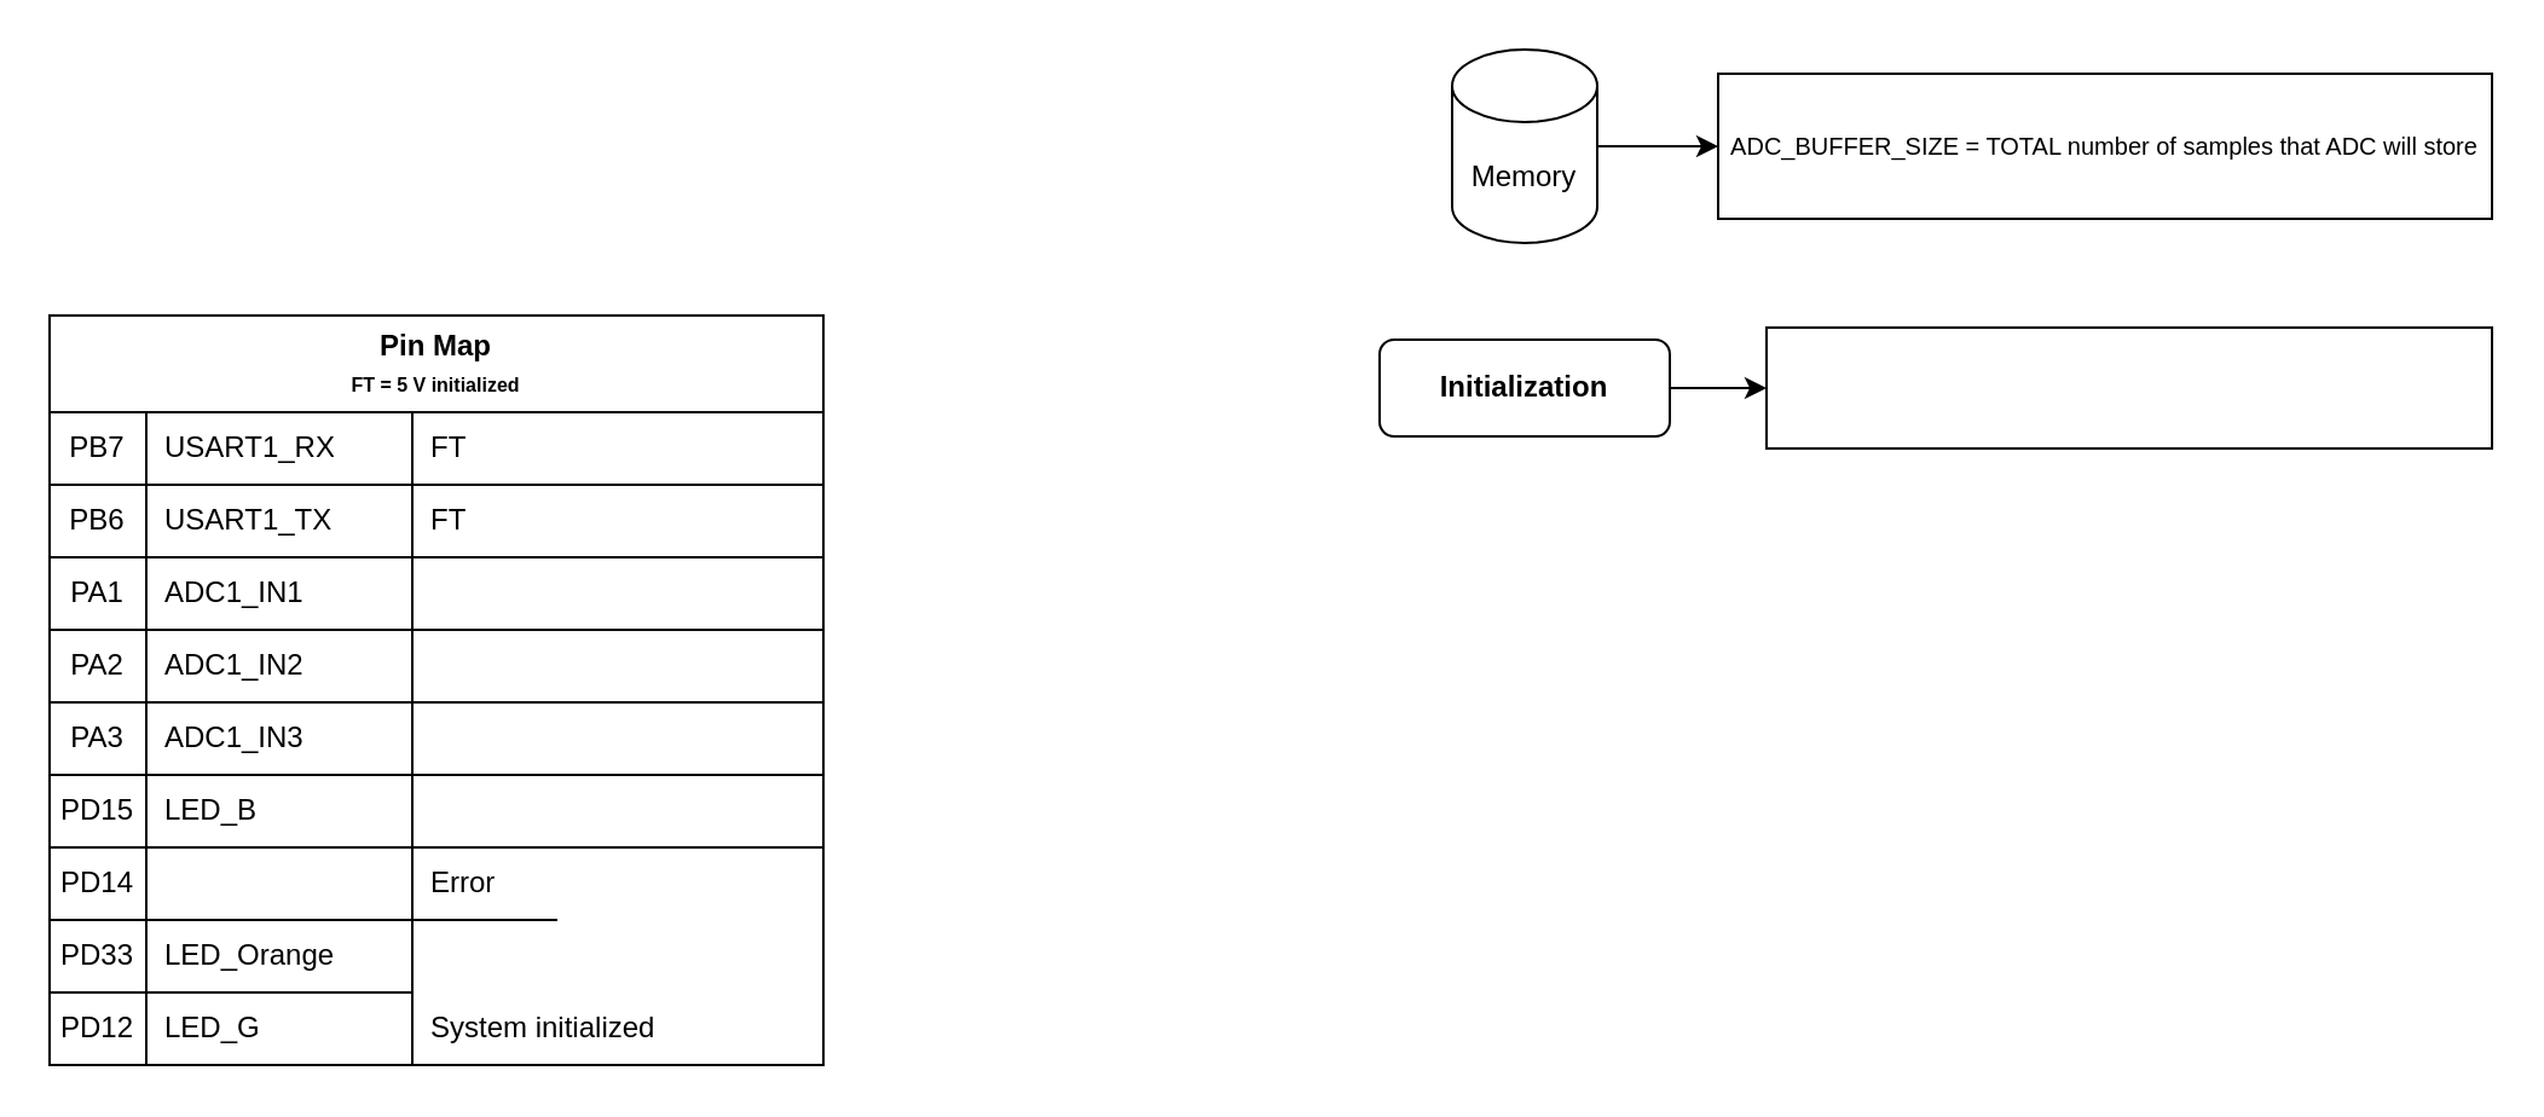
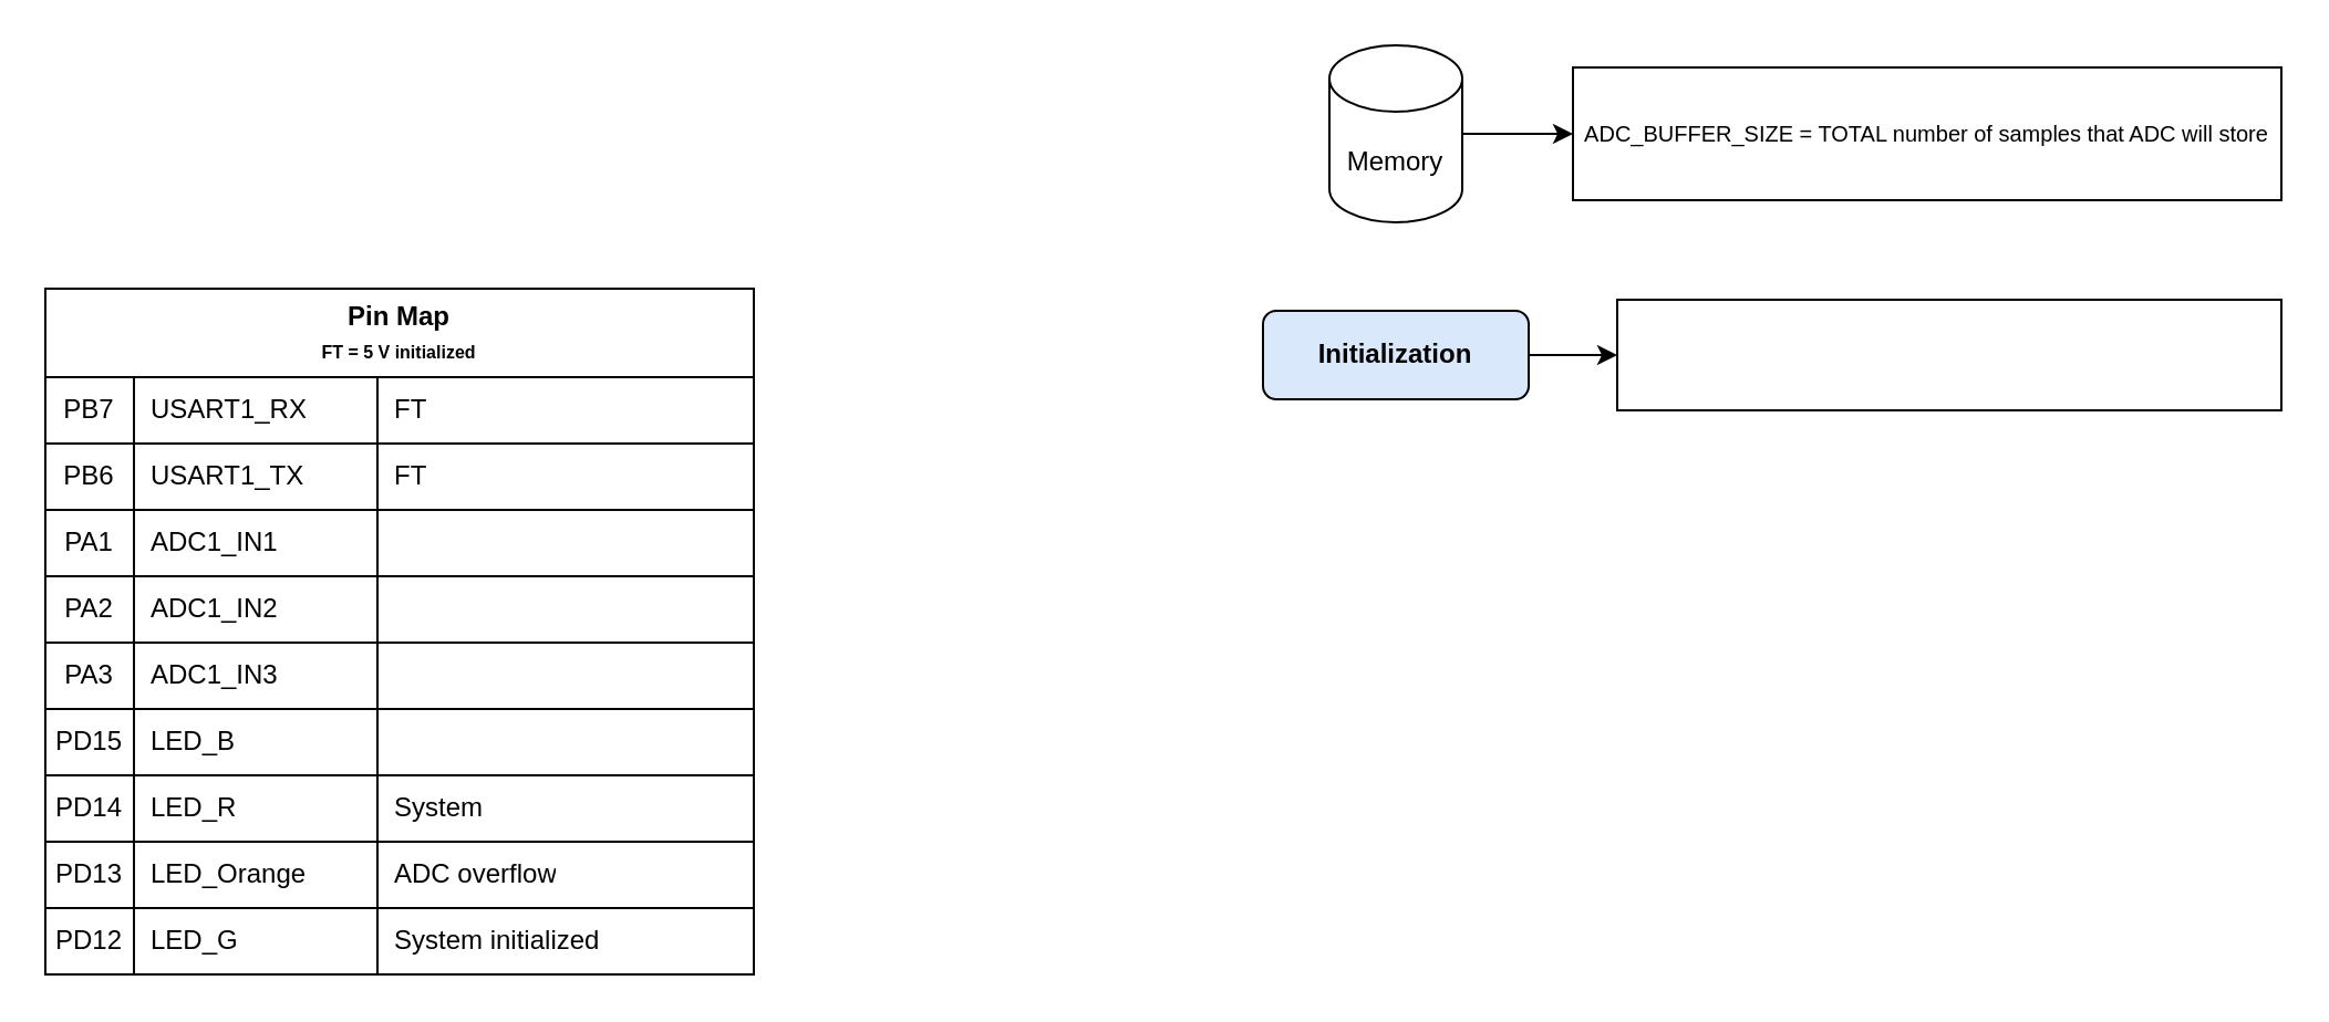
  <mxCell id="0" />
  <mxCell id="1" parent="0" />
  <mxCell id="2" value="Pin Map&lt;br&gt;&lt;font style=&quot;font-size: 8px&quot;&gt;FT = 5 V initialized&lt;/font&gt;" style="shape=table;html=1;whiteSpace=wrap;startSize=40;container=1;collapsible=0;childLayout=tableLayout;fixedRows=1;rowLines=1;fontStyle=1;align=center;columnLines=1;" vertex="1" parent="1"><mxGeometry x="20" y="130" width="320" height="310" as="geometry" /></mxCell>
  <mxCell id="3" value="" style="shape=partialRectangle;html=1;whiteSpace=wrap;collapsible=0;dropTarget=0;pointerEvents=0;fillColor=none;top=0;left=0;bottom=0;right=0;points=[[0,0.5],[1,0.5]];portConstraint=eastwest;" vertex="1" parent="2"><mxGeometry y="40" width="320" height="30" as="geometry" /></mxCell>
  <mxCell id="4" value="PB7" style="shape=partialRectangle;html=1;whiteSpace=wrap;connectable=0;fillColor=none;top=0;left=0;bottom=0;right=0;overflow=hidden;" vertex="1" parent="3"><mxGeometry width="40" height="30" as="geometry" /></mxCell>
  <mxCell id="5" value="USART1_RX" style="shape=partialRectangle;html=1;whiteSpace=wrap;connectable=0;fillColor=none;top=0;left=0;bottom=0;right=0;align=left;spacingLeft=6;overflow=hidden;" vertex="1" parent="3"><mxGeometry x="40" width="110" height="30" as="geometry" /></mxCell>
  <mxCell id="6" value="FT" style="shape=partialRectangle;html=1;whiteSpace=wrap;connectable=0;fillColor=none;top=0;left=0;bottom=0;right=0;align=left;spacingLeft=6;overflow=hidden;" vertex="1" parent="3"><mxGeometry x="150" width="170" height="30" as="geometry" /></mxCell>
  <mxCell id="7" value="" style="shape=partialRectangle;html=1;whiteSpace=wrap;collapsible=0;dropTarget=0;pointerEvents=0;fillColor=none;top=0;left=0;bottom=0;right=0;points=[[0,0.5],[1,0.5]];portConstraint=eastwest;" vertex="1" parent="2"><mxGeometry y="70" width="320" height="30" as="geometry" /></mxCell>
  <mxCell id="8" value="PB6" style="shape=partialRectangle;html=1;whiteSpace=wrap;connectable=0;fillColor=none;top=0;left=0;bottom=0;right=0;overflow=hidden;" vertex="1" parent="7"><mxGeometry width="40" height="30" as="geometry" /></mxCell>
  <mxCell id="9" value="USART1_TX" style="shape=partialRectangle;html=1;whiteSpace=wrap;connectable=0;fillColor=none;top=0;left=0;bottom=0;right=0;align=left;spacingLeft=6;overflow=hidden;" vertex="1" parent="7"><mxGeometry x="40" width="110" height="30" as="geometry" /></mxCell>
  <mxCell id="10" value="FT" style="shape=partialRectangle;html=1;whiteSpace=wrap;connectable=0;fillColor=none;top=0;left=0;bottom=0;right=0;align=left;spacingLeft=6;overflow=hidden;" vertex="1" parent="7"><mxGeometry x="150" width="170" height="30" as="geometry" /></mxCell>
  <mxCell id="11" style="shape=partialRectangle;html=1;whiteSpace=wrap;collapsible=0;dropTarget=0;pointerEvents=0;fillColor=none;top=0;left=0;bottom=0;right=0;points=[[0,0.5],[1,0.5]];portConstraint=eastwest;" vertex="1" parent="2"><mxGeometry y="100" width="320" height="30" as="geometry" /></mxCell>
  <mxCell id="12" value="PA1" style="shape=partialRectangle;html=1;whiteSpace=wrap;connectable=0;fillColor=none;top=0;left=0;bottom=0;right=0;overflow=hidden;" vertex="1" parent="11"><mxGeometry width="40" height="30" as="geometry" /></mxCell>
  <mxCell id="13" value="ADC1_IN1" style="shape=partialRectangle;html=1;whiteSpace=wrap;connectable=0;fillColor=none;top=0;left=0;bottom=0;right=0;align=left;spacingLeft=6;overflow=hidden;" vertex="1" parent="11"><mxGeometry x="40" width="110" height="30" as="geometry" /></mxCell>
  <mxCell id="14" style="shape=partialRectangle;html=1;whiteSpace=wrap;connectable=0;fillColor=none;top=0;left=0;bottom=0;right=0;align=left;spacingLeft=6;overflow=hidden;" vertex="1" parent="11"><mxGeometry x="150" width="170" height="30" as="geometry" /></mxCell>
  <mxCell id="15" style="shape=partialRectangle;html=1;whiteSpace=wrap;collapsible=0;dropTarget=0;pointerEvents=0;fillColor=none;top=0;left=0;bottom=0;right=0;points=[[0,0.5],[1,0.5]];portConstraint=eastwest;" vertex="1" parent="2"><mxGeometry y="130" width="320" height="30" as="geometry" /></mxCell>
  <mxCell id="16" value="PA2" style="shape=partialRectangle;html=1;whiteSpace=wrap;connectable=0;fillColor=none;top=0;left=0;bottom=0;right=0;overflow=hidden;" vertex="1" parent="15"><mxGeometry width="40" height="30" as="geometry" /></mxCell>
  <mxCell id="17" value="ADC1_IN2" style="shape=partialRectangle;html=1;whiteSpace=wrap;connectable=0;fillColor=none;top=0;left=0;bottom=0;right=0;align=left;spacingLeft=6;overflow=hidden;" vertex="1" parent="15"><mxGeometry x="40" width="110" height="30" as="geometry" /></mxCell>
  <mxCell id="18" style="shape=partialRectangle;html=1;whiteSpace=wrap;connectable=0;fillColor=none;top=0;left=0;bottom=0;right=0;align=left;spacingLeft=6;overflow=hidden;" vertex="1" parent="15"><mxGeometry x="150" width="170" height="30" as="geometry" /></mxCell>
  <mxCell id="19" style="shape=partialRectangle;html=1;whiteSpace=wrap;collapsible=0;dropTarget=0;pointerEvents=0;fillColor=none;top=0;left=0;bottom=0;right=0;points=[[0,0.5],[1,0.5]];portConstraint=eastwest;" vertex="1" parent="2"><mxGeometry y="160" width="320" height="30" as="geometry" /></mxCell>
  <mxCell id="20" value="PA3" style="shape=partialRectangle;html=1;whiteSpace=wrap;connectable=0;fillColor=none;top=0;left=0;bottom=0;right=0;overflow=hidden;" vertex="1" parent="19"><mxGeometry width="40" height="30" as="geometry" /></mxCell>
  <mxCell id="21" value="ADC1_IN3" style="shape=partialRectangle;html=1;whiteSpace=wrap;connectable=0;fillColor=none;top=0;left=0;bottom=0;right=0;align=left;spacingLeft=6;overflow=hidden;" vertex="1" parent="19"><mxGeometry x="40" width="110" height="30" as="geometry" /></mxCell>
  <mxCell id="22" style="shape=partialRectangle;html=1;whiteSpace=wrap;connectable=0;fillColor=none;top=0;left=0;bottom=0;right=0;align=left;spacingLeft=6;overflow=hidden;" vertex="1" parent="19"><mxGeometry x="150" width="170" height="30" as="geometry" /></mxCell>
  <mxCell id="23" style="shape=partialRectangle;html=1;whiteSpace=wrap;collapsible=0;dropTarget=0;pointerEvents=0;fillColor=none;top=0;left=0;bottom=0;right=0;points=[[0,0.5],[1,0.5]];portConstraint=eastwest;" vertex="1" parent="2"><mxGeometry y="190" width="320" height="30" as="geometry" /></mxCell>
  <mxCell id="24" value="PD15" style="shape=partialRectangle;html=1;whiteSpace=wrap;connectable=0;fillColor=none;top=0;left=0;bottom=0;right=0;overflow=hidden;" vertex="1" parent="23"><mxGeometry width="40" height="30" as="geometry" /></mxCell>
  <mxCell id="25" value="LED_B" style="shape=partialRectangle;html=1;whiteSpace=wrap;connectable=0;fillColor=none;top=0;left=0;bottom=0;right=0;align=left;spacingLeft=6;overflow=hidden;" vertex="1" parent="23"><mxGeometry x="40" width="110" height="30" as="geometry" /></mxCell>
  <mxCell id="26" style="shape=partialRectangle;html=1;whiteSpace=wrap;connectable=0;fillColor=none;top=0;left=0;bottom=0;right=0;align=left;spacingLeft=6;overflow=hidden;" vertex="1" parent="23"><mxGeometry x="150" width="170" height="30" as="geometry" /></mxCell>
  <mxCell id="27" style="shape=partialRectangle;html=1;whiteSpace=wrap;collapsible=0;dropTarget=0;pointerEvents=0;fillColor=none;top=0;left=0;bottom=0;right=0;points=[[0,0.5],[1,0.5]];portConstraint=eastwest;" vertex="1" parent="2"><mxGeometry y="220" width="320" height="30" as="geometry" /></mxCell>
  <mxCell id="28" value="&lt;span&gt;PD14&lt;/span&gt;" style="shape=partialRectangle;html=1;whiteSpace=wrap;connectable=0;fillColor=none;top=0;left=0;bottom=0;right=0;overflow=hidden;" vertex="1" parent="27"><mxGeometry width="40" height="30" as="geometry" /></mxCell>
- <mxCell id="30" value="Error" style="shape=partialRectangle;html=1;whiteSpace=wrap;connectable=0;fillColor=none;top=0;left=0;bottom=0;right=0;align=left;spacingLeft=6;overflow=hidden;" vertex="1" parent="27"><mxGeometry x="150" width="170" height="30" as="geometry" /></mxCell>
+ <mxCell id="29" value="LED_R" style="shape=partialRectangle;html=1;whiteSpace=wrap;connectable=0;fillColor=none;top=0;left=0;bottom=0;right=0;align=left;spacingLeft=6;overflow=hidden;" vertex="1" parent="27"><mxGeometry x="40" width="110" height="30" as="geometry" /></mxCell>
+ <mxCell id="30" value="System" style="shape=partialRectangle;html=1;whiteSpace=wrap;connectable=0;fillColor=none;top=0;left=0;bottom=0;right=0;align=left;spacingLeft=6;overflow=hidden;" vertex="1" parent="27"><mxGeometry x="150" width="170" height="30" as="geometry" /></mxCell>
  <mxCell id="31" style="shape=partialRectangle;html=1;whiteSpace=wrap;collapsible=0;dropTarget=0;pointerEvents=0;fillColor=none;top=0;left=0;bottom=0;right=0;points=[[0,0.5],[1,0.5]];portConstraint=eastwest;" vertex="1" parent="2"><mxGeometry y="250" width="320" height="30" as="geometry" /></mxCell>
- <mxCell id="32" value="&lt;span&gt;PD33&lt;/span&gt;" style="shape=partialRectangle;html=1;whiteSpace=wrap;connectable=0;fillColor=none;top=0;left=0;bottom=0;right=0;overflow=hidden;" vertex="1" parent="31"><mxGeometry width="40" height="30" as="geometry" /></mxCell>
+ <mxCell id="32" value="&lt;span&gt;PD13&lt;/span&gt;" style="shape=partialRectangle;html=1;whiteSpace=wrap;connectable=0;fillColor=none;top=0;left=0;bottom=0;right=0;overflow=hidden;" vertex="1" parent="31"><mxGeometry width="40" height="30" as="geometry" /></mxCell>
  <mxCell id="33" value="LED_Orange" style="shape=partialRectangle;html=1;whiteSpace=wrap;connectable=0;fillColor=none;top=0;left=0;bottom=0;right=0;align=left;spacingLeft=6;overflow=hidden;" vertex="1" parent="31"><mxGeometry x="40" width="110" height="30" as="geometry" /></mxCell>
+ <mxCell id="34" value="ADC overflow" style="shape=partialRectangle;html=1;whiteSpace=wrap;connectable=0;fillColor=none;top=0;left=0;bottom=0;right=0;align=left;spacingLeft=6;overflow=hidden;" vertex="1" parent="31"><mxGeometry x="150" width="170" height="30" as="geometry" /></mxCell>
  <mxCell id="35" style="shape=partialRectangle;html=1;whiteSpace=wrap;collapsible=0;dropTarget=0;pointerEvents=0;fillColor=none;top=0;left=0;bottom=0;right=0;points=[[0,0.5],[1,0.5]];portConstraint=eastwest;" vertex="1" parent="2"><mxGeometry y="280" width="320" height="30" as="geometry" /></mxCell>
  <mxCell id="36" value="&lt;span&gt;PD12&lt;/span&gt;" style="shape=partialRectangle;html=1;whiteSpace=wrap;connectable=0;fillColor=none;top=0;left=0;bottom=0;right=0;overflow=hidden;" vertex="1" parent="35"><mxGeometry width="40" height="30" as="geometry" /></mxCell>
  <mxCell id="37" value="LED_G" style="shape=partialRectangle;html=1;whiteSpace=wrap;connectable=0;fillColor=none;top=0;left=0;bottom=0;right=0;align=left;spacingLeft=6;overflow=hidden;" vertex="1" parent="35"><mxGeometry x="40" width="110" height="30" as="geometry" /></mxCell>
  <mxCell id="38" value="System initialized" style="shape=partialRectangle;html=1;whiteSpace=wrap;connectable=0;fillColor=none;top=0;left=0;bottom=0;right=0;align=left;spacingLeft=6;overflow=hidden;" vertex="1" parent="35"><mxGeometry x="150" width="170" height="30" as="geometry" /></mxCell>
  <mxCell id="39" value="" style="edgeStyle=orthogonalEdgeStyle;rounded=0;orthogonalLoop=1;jettySize=auto;html=1;" edge="1" parent="1" source="40" target="44"><mxGeometry relative="1" as="geometry" /></mxCell>
- <mxCell id="40" value="&lt;b&gt;Initialization&lt;/b&gt;" style="rounded=1;whiteSpace=wrap;html=1;" vertex="1" parent="1"><mxGeometry x="570" y="140" width="120" height="40" as="geometry" /></mxCell>
+ <mxCell id="40" value="&lt;b&gt;Initialization&lt;/b&gt;" style="rounded=1;whiteSpace=wrap;html=1;fillColor=#dae8fc;" vertex="1" parent="1"><mxGeometry x="570" y="140" width="120" height="40" as="geometry" /></mxCell>
  <mxCell id="41" value="" style="edgeStyle=orthogonalEdgeStyle;rounded=0;orthogonalLoop=1;jettySize=auto;html=1;" edge="1" parent="1" source="42" target="43"><mxGeometry relative="1" as="geometry" /></mxCell>
  <mxCell id="42" value="Memory" style="shape=cylinder3;whiteSpace=wrap;html=1;boundedLbl=1;backgroundOutline=1;size=15;" vertex="1" parent="1"><mxGeometry x="600" y="20" width="60" height="80" as="geometry" /></mxCell>
  <mxCell id="43" value="&lt;font size=&quot;1&quot;&gt;ADC_BUFFER_SIZE = TOTAL number of samples that ADC will store&lt;/font&gt;" style="whiteSpace=wrap;html=1;" vertex="1" parent="1"><mxGeometry x="710" y="30" width="320" height="60" as="geometry" /></mxCell>
  <mxCell id="44" value="" style="rounded=0;whiteSpace=wrap;html=1;" vertex="1" parent="1"><mxGeometry x="730" y="135" width="300" height="50" as="geometry" /></mxCell>
